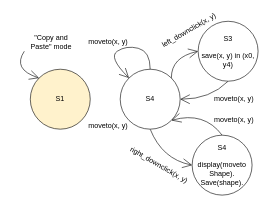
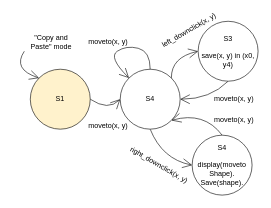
  <mxCell id="0" />
  <mxCell id="1" parent="0" />
+ <mxCell id="2" style="edgeStyle=none;curved=1;rounded=0;orthogonalLoop=1;jettySize=auto;html=1;exitX=1;exitY=0.5;exitDx=0;exitDy=0;entryX=0;entryY=0.5;entryDx=0;entryDy=0;endArrow=open;startSize=14;endSize=14;sourcePerimeterSpacing=8;targetPerimeterSpacing=8;" edge="1" parent="1" source="3" target="6"><mxGeometry relative="1" as="geometry"><Array as="points"><mxPoint x="180" y="170" /></Array></mxGeometry></mxCell>
  <mxCell id="3" value="S1" style="ellipse;whiteSpace=wrap;html=1;hachureGap=4;fillColor=#fff2cc;" vertex="1" parent="1"><mxGeometry x="50" y="100" width="100" height="100" as="geometry" /></mxCell>
  <mxCell id="4" style="edgeStyle=none;curved=1;rounded=0;orthogonalLoop=1;jettySize=auto;html=1;exitX=1;exitY=0;exitDx=0;exitDy=0;entryX=0;entryY=0.5;entryDx=0;entryDy=0;endArrow=open;startSize=14;endSize=14;sourcePerimeterSpacing=8;targetPerimeterSpacing=8;" edge="1" parent="1" source="6" target="8"><mxGeometry relative="1" as="geometry"><Array as="points"><mxPoint x="285" y="80" /></Array></mxGeometry></mxCell>
  <mxCell id="5" style="edgeStyle=none;curved=1;rounded=0;orthogonalLoop=1;jettySize=auto;html=1;exitX=0.5;exitY=1;exitDx=0;exitDy=0;entryX=0;entryY=0.5;entryDx=0;entryDy=0;endArrow=open;startSize=14;endSize=14;sourcePerimeterSpacing=8;targetPerimeterSpacing=8;" edge="1" parent="1" source="6" target="10"><mxGeometry relative="1" as="geometry"><Array as="points"><mxPoint x="270" y="250" /></Array></mxGeometry></mxCell>
  <mxCell id="6" value="S4" style="ellipse;whiteSpace=wrap;html=1;hachureGap=4;" vertex="1" parent="1"><mxGeometry x="200" y="100" width="100" height="100" as="geometry" /></mxCell>
  <mxCell id="7" style="edgeStyle=none;curved=1;rounded=0;orthogonalLoop=1;jettySize=auto;html=1;exitX=0.5;exitY=1;exitDx=0;exitDy=0;entryX=1;entryY=0.5;entryDx=0;entryDy=0;endArrow=open;startSize=14;endSize=14;sourcePerimeterSpacing=8;targetPerimeterSpacing=8;" edge="1" parent="1" source="8" target="6"><mxGeometry relative="1" as="geometry"><Array as="points"><mxPoint x="350" y="150" /></Array></mxGeometry></mxCell>
  <mxCell id="8" value="S3&lt;br&gt;&lt;br&gt;save(x, y) in (x0, y4)" style="ellipse;whiteSpace=wrap;html=1;hachureGap=4;" vertex="1" parent="1"><mxGeometry x="330" y="20" width="100" height="100" as="geometry" /></mxCell>
  <mxCell id="9" style="edgeStyle=none;curved=1;rounded=0;orthogonalLoop=1;jettySize=auto;html=1;exitX=0.5;exitY=0;exitDx=0;exitDy=0;entryX=1;entryY=1;entryDx=0;entryDy=0;endArrow=open;startSize=14;endSize=14;sourcePerimeterSpacing=8;targetPerimeterSpacing=8;" edge="1" parent="1" source="10" target="6"><mxGeometry relative="1" as="geometry"><Array as="points"><mxPoint x="340" y="170" /></Array></mxGeometry></mxCell>
  <mxCell id="10" value="S4&lt;br&gt;&lt;br&gt;display(moveto Shape). Save(shape)." style="ellipse;whiteSpace=wrap;html=1;hachureGap=4;" vertex="1" parent="1"><mxGeometry x="320" y="210" width="100" height="100" as="geometry" /></mxCell>
  <mxCell id="11" value="" style="edgeStyle=none;orthogonalLoop=1;jettySize=auto;html=1;rounded=0;endArrow=open;startSize=14;endSize=14;sourcePerimeterSpacing=8;targetPerimeterSpacing=8;curved=1;entryX=0;entryY=0;entryDx=0;entryDy=0;" edge="1" parent="1" target="3"><mxGeometry width="120" relative="1" as="geometry"><mxPoint x="40" y="70" as="sourcePoint" /><mxPoint x="130" y="40" as="targetPoint" /><Array as="points"><mxPoint x="20" y="100" /></Array></mxGeometry></mxCell>
  <mxCell id="12" style="edgeStyle=none;curved=1;rounded=0;orthogonalLoop=1;jettySize=auto;html=1;exitX=0.5;exitY=0;exitDx=0;exitDy=0;entryX=0;entryY=0;entryDx=0;entryDy=0;endArrow=open;startSize=14;endSize=14;sourcePerimeterSpacing=8;targetPerimeterSpacing=8;" edge="1" parent="1" source="6" target="6"><mxGeometry relative="1" as="geometry"><Array as="points"><mxPoint x="250" y="70" /><mxPoint x="210" y="60" /><mxPoint x="180" y="80" /></Array></mxGeometry></mxCell>
  <mxCell id="13" value="moveto(x, y)" style="text;strokeColor=none;fillColor=none;html=1;align=center;verticalAlign=middle;whiteSpace=wrap;rounded=0;hachureGap=4;" vertex="1" parent="1"><mxGeometry x="140" y="180" width="80" height="30" as="geometry" /></mxCell>
  <mxCell id="14" value="moveto(x, y)" style="text;strokeColor=none;fillColor=none;html=1;align=center;verticalAlign=middle;whiteSpace=wrap;rounded=0;hachureGap=4;" vertex="1" parent="1"><mxGeometry x="350" y="135" width="80" height="30" as="geometry" /></mxCell>
  <mxCell id="15" value="moveto(x, y)" style="text;strokeColor=none;fillColor=none;html=1;align=center;verticalAlign=middle;whiteSpace=wrap;rounded=0;hachureGap=4;" vertex="1" parent="1"><mxGeometry x="140" y="40" width="80" height="30" as="geometry" /></mxCell>
  <mxCell id="16" value="moveto(x, y)" style="text;strokeColor=none;fillColor=none;html=1;align=center;verticalAlign=middle;whiteSpace=wrap;rounded=0;hachureGap=4;" vertex="1" parent="1"><mxGeometry x="350" y="170" width="80" height="30" as="geometry" /></mxCell>
  <mxCell id="17" value="&quot;Copy and Paste&quot; mode" style="text;strokeColor=none;fillColor=none;html=1;align=center;verticalAlign=middle;whiteSpace=wrap;rounded=0;hachureGap=4;" vertex="1" parent="1"><mxGeometry x="40" y="40" width="90" height="30" as="geometry" /></mxCell>
  <mxCell id="18" value="left_downclick(x, y)" style="text;strokeColor=none;fillColor=none;html=1;align=center;verticalAlign=middle;whiteSpace=wrap;rounded=0;hachureGap=4;rotation=-30;" vertex="1" parent="1"><mxGeometry x="240" y="20" width="150" height="30" as="geometry" /></mxCell>
  <mxCell id="19" value="right_downclick(x, y)" style="text;strokeColor=none;fillColor=none;html=1;align=center;verticalAlign=middle;whiteSpace=wrap;rounded=0;hachureGap=4;rotation=30;" vertex="1" parent="1"><mxGeometry x="190" y="245" width="150" height="30" as="geometry" /></mxCell>
